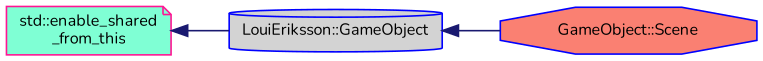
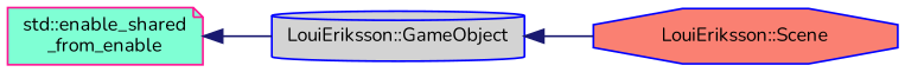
  digraph {
    fontname=Nunito
    rankdir=LR
    node [color=blue fontname=Nunito fontsize=10 style=filled]
    edge [color=midnightblue dir=back fontname=Nunito fontsize=10 labelfontname=Helvetica labelfontsize=10 style=solid]
-   n1 [color=deeppink fillcolor=aquamarine height=0.2 label="std::enable_shared\l_from_this" shape=note width=0.4]
+   n1 [color=deeppink fillcolor=aquamarine height=0.2 label="std::enable_shared\l_from_enable" shape=note width=0.4]
    n2 [fillcolor=lightgrey height=0.2 label="LouiEriksson::GameObject" shape=cylinder width=0.4]
-   n3 [fillcolor=salmon height=0.2 label="GameObject::Scene" shape=octagon width=0.4]
+   n3 [fillcolor=salmon height=0.2 label="LouiEriksson::Scene" shape=octagon width=0.4]
    n1 -> n2
    n2 -> n3
  }
